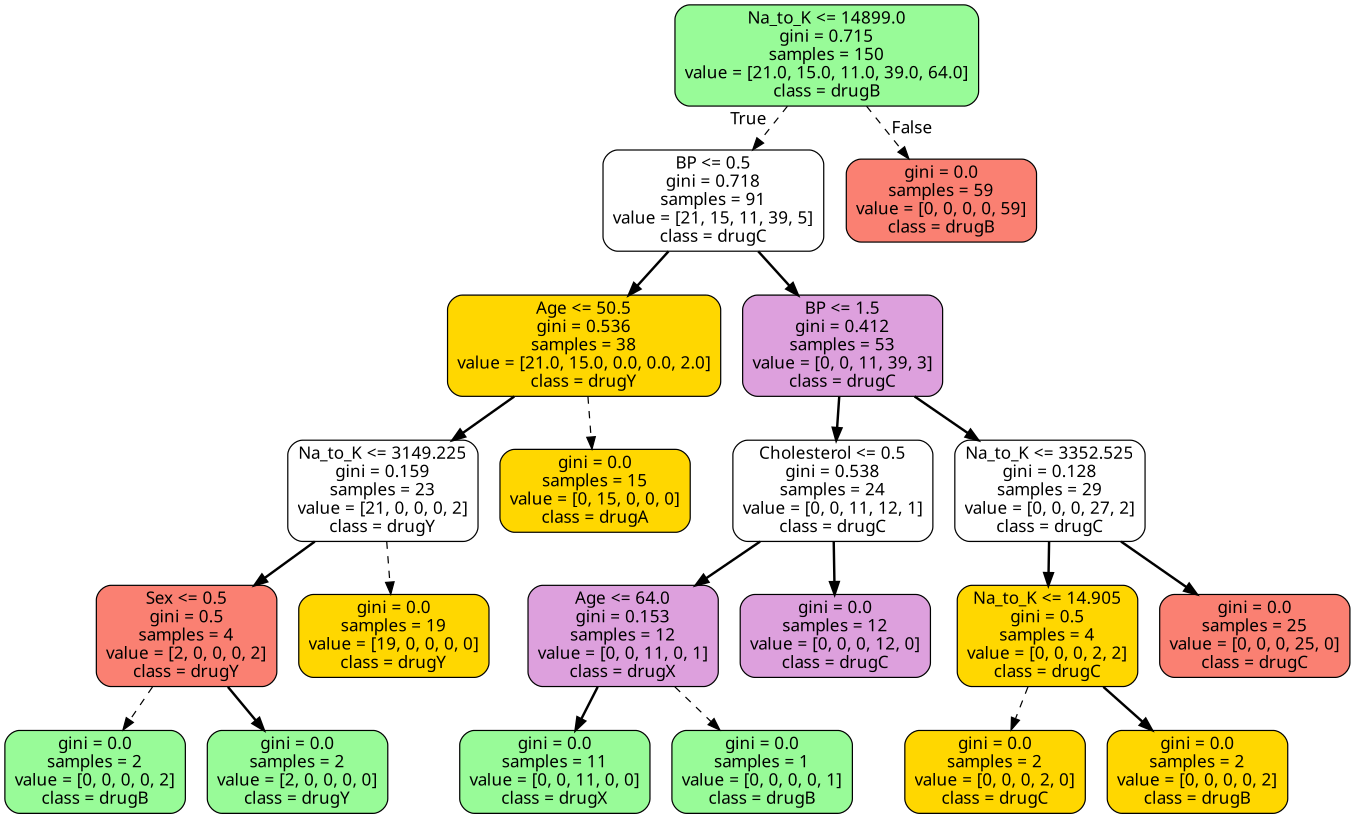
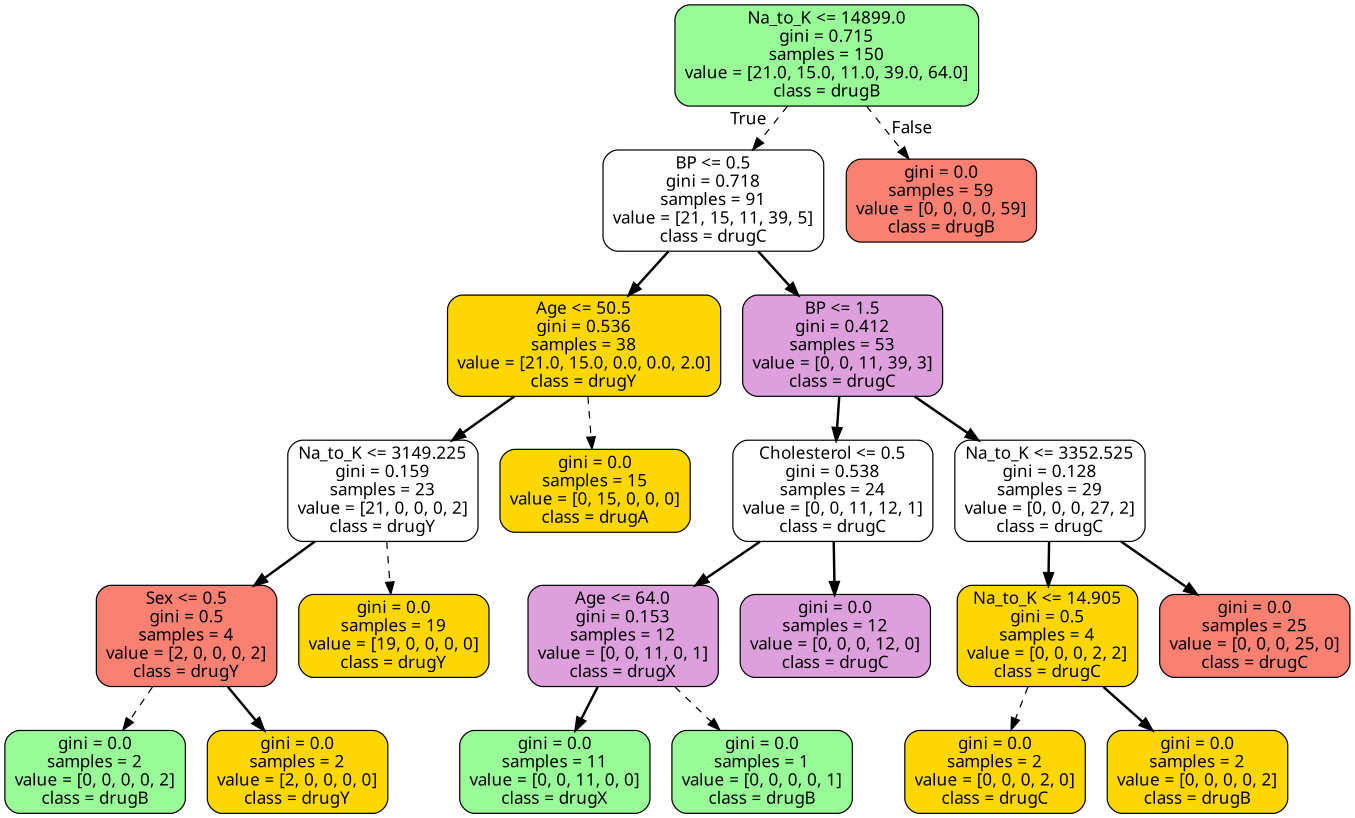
  digraph {
    fontname="Noto Sans"
    node [color=black fillcolor=gold fontname="Noto Sans" shape=box style="filled, rounded"]
    edge [fontname="Noto Sans" style=bold]
    n1 [fillcolor=palegreen label="Na_to_K <= 14899.0\ngini = 0.715\nsamples = 150\nvalue = [21.0, 15.0, 11.0, 39.0, 64.0]\nclass = drugB"]
    n2 [fillcolor=white label="BP <= 0.5\ngini = 0.718\nsamples = 91\nvalue = [21, 15, 11, 39, 5]\nclass = drugC"]
    n3 [fillcolor=salmon label="gini = 0.0\nsamples = 59\nvalue = [0, 0, 0, 0, 59]\nclass = drugB"]
    n4 [label="Age <= 50.5\ngini = 0.536\nsamples = 38\nvalue = [21.0, 15.0, 0.0, 0.0, 2.0]\nclass = drugY"]
    n5 [fillcolor=plum label="BP <= 1.5\ngini = 0.412\nsamples = 53\nvalue = [0, 0, 11, 39, 3]\nclass = drugC"]
    n6 [fillcolor=white label="Na_to_K <= 3149.225\ngini = 0.159\nsamples = 23\nvalue = [21, 0, 0, 0, 2]\nclass = drugY"]
    n7 [label="gini = 0.0\nsamples = 15\nvalue = [0, 15, 0, 0, 0]\nclass = drugA"]
    n8 [fillcolor=salmon label="Sex <= 0.5\ngini = 0.5\nsamples = 4\nvalue = [2, 0, 0, 0, 2]\nclass = drugY"]
    n9 [label="gini = 0.0\nsamples = 19\nvalue = [19, 0, 0, 0, 0]\nclass = drugY"]
    n10 [fillcolor=palegreen label="gini = 0.0\nsamples = 2\nvalue = [0, 0, 0, 0, 2]\nclass = drugB"]
-   n11 [fillcolor=palegreen label="gini = 0.0\nsamples = 2\nvalue = [2, 0, 0, 0, 0]\nclass = drugY"]
+   n11 [label="gini = 0.0\nsamples = 2\nvalue = [2, 0, 0, 0, 0]\nclass = drugY"]
    n12 [fillcolor=white label="Cholesterol <= 0.5\ngini = 0.538\nsamples = 24\nvalue = [0, 0, 11, 12, 1]\nclass = drugC"]
    n13 [fillcolor=white label="Na_to_K <= 3352.525\ngini = 0.128\nsamples = 29\nvalue = [0, 0, 0, 27, 2]\nclass = drugC"]
    n14 [fillcolor=plum label="Age <= 64.0\ngini = 0.153\nsamples = 12\nvalue = [0, 0, 11, 0, 1]\nclass = drugX"]
    n15 [fillcolor=plum label="gini = 0.0\nsamples = 12\nvalue = [0, 0, 0, 12, 0]\nclass = drugC"]
    n16 [fillcolor=palegreen label="gini = 0.0\nsamples = 11\nvalue = [0, 0, 11, 0, 0]\nclass = drugX"]
    n17 [fillcolor=palegreen label="gini = 0.0\nsamples = 1\nvalue = [0, 0, 0, 0, 1]\nclass = drugB"]
    n18 [label="Na_to_K <= 14.905\ngini = 0.5\nsamples = 4\nvalue = [0, 0, 0, 2, 2]\nclass = drugC"]
    n19 [fillcolor=salmon label="gini = 0.0\nsamples = 25\nvalue = [0, 0, 0, 25, 0]\nclass = drugC"]
    n20 [label="gini = 0.0\nsamples = 2\nvalue = [0, 0, 0, 2, 0]\nclass = drugC"]
    n21 [label="gini = 0.0\nsamples = 2\nvalue = [0, 0, 0, 0, 2]\nclass = drugB"]
    n1 -> n2 [headlabel=True labelangle=45 labeldistance=2.5 style=dashed]
    n1 -> n3 [headlabel=False labelangle=-45 labeldistance=2.5 style=dashed]
    n2 -> n4
    n2 -> n5
    n4 -> n6
    n4 -> n7 [style=dashed]
    n5 -> n12
    n5 -> n13
    n6 -> n8
    n6 -> n9 [style=dashed]
    n8 -> n10 [style=dashed]
    n8 -> n11
    n12 -> n14
    n12 -> n15
    n13 -> n18
    n13 -> n19
    n14 -> n16
    n14 -> n17 [style=dashed]
    n18 -> n20 [style=dashed]
    n18 -> n21
  }
